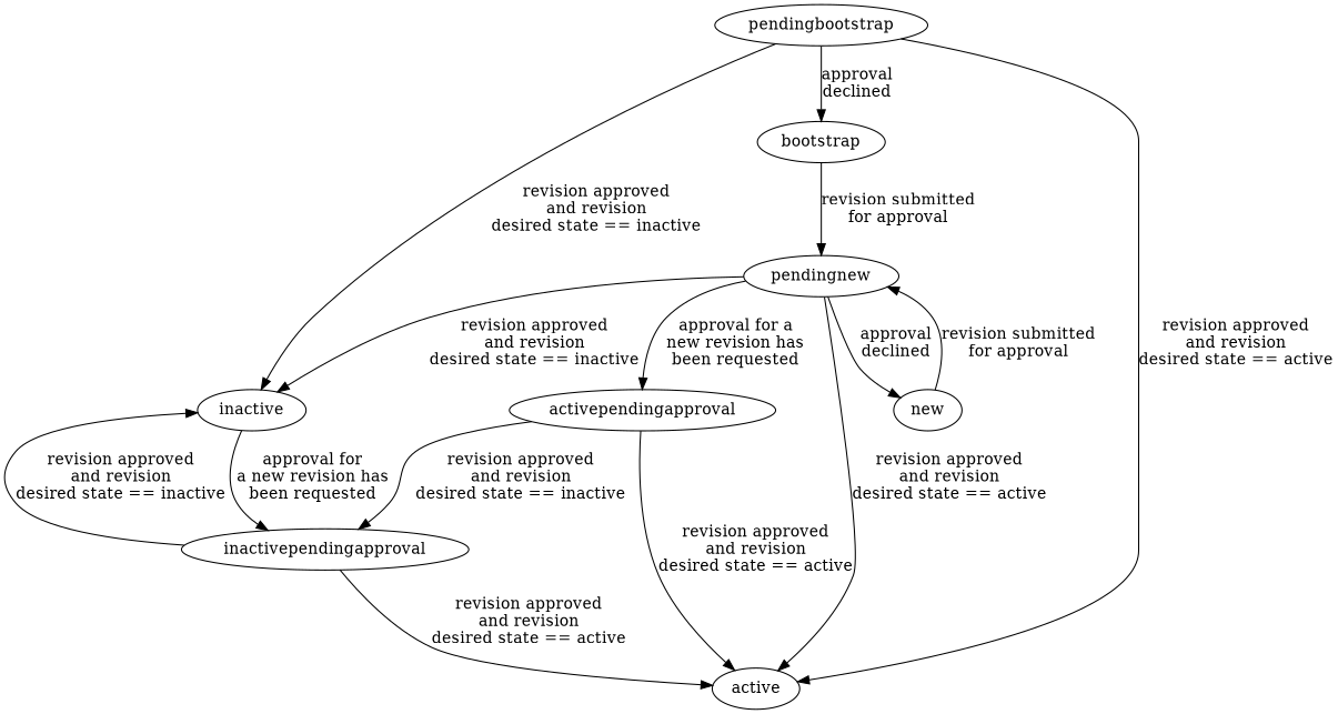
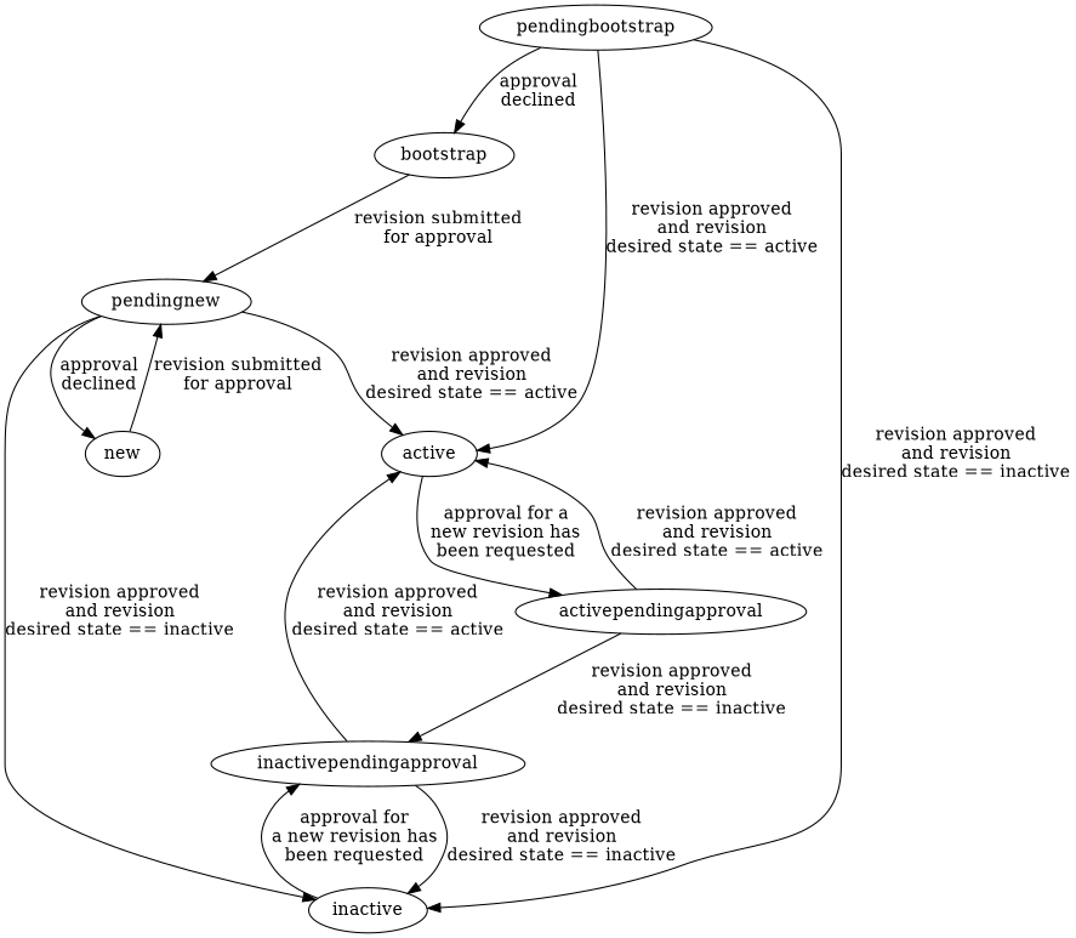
  digraph {
    bootstrap
    pendingnew
    pendingbootstrap
    active
    inactive
    activependingapproval
    inactivependingapproval
    new
    bootstrap -> pendingnew [label="revision submitted\nfor approval"]
    pendingnew -> active [label="revision approved\nand revision\ndesired state == active"]
    pendingnew -> inactive [label="revision approved\nand revision\ndesired state == inactive"]
    pendingnew -> new [label="approval\ndeclined"]
    pendingbootstrap -> bootstrap [label="approval\ndeclined"]
    pendingbootstrap -> active [label="revision approved\nand revision\ndesired state == active"]
    pendingbootstrap -> inactive [label="revision approved\nand revision\ndesired state == inactive"]
-   pendingnew -> activependingapproval [label="approval for a\nnew revision has\nbeen requested"]
+   active -> activependingapproval [label="approval for a\nnew revision has\nbeen requested"]
    inactive -> inactivependingapproval [label="approval for\na new revision has\nbeen requested"]
    activependingapproval -> active [label="revision approved\nand revision\ndesired state == active"]
    activependingapproval -> inactivependingapproval [label="revision approved\nand revision\ndesired state == inactive"]
    inactivependingapproval -> active [label="revision approved\nand revision\ndesired state == active"]
    inactivependingapproval -> inactive [label="revision approved\nand revision\ndesired state == inactive"]
    new -> pendingnew [label="revision submitted\nfor approval"]
  }
